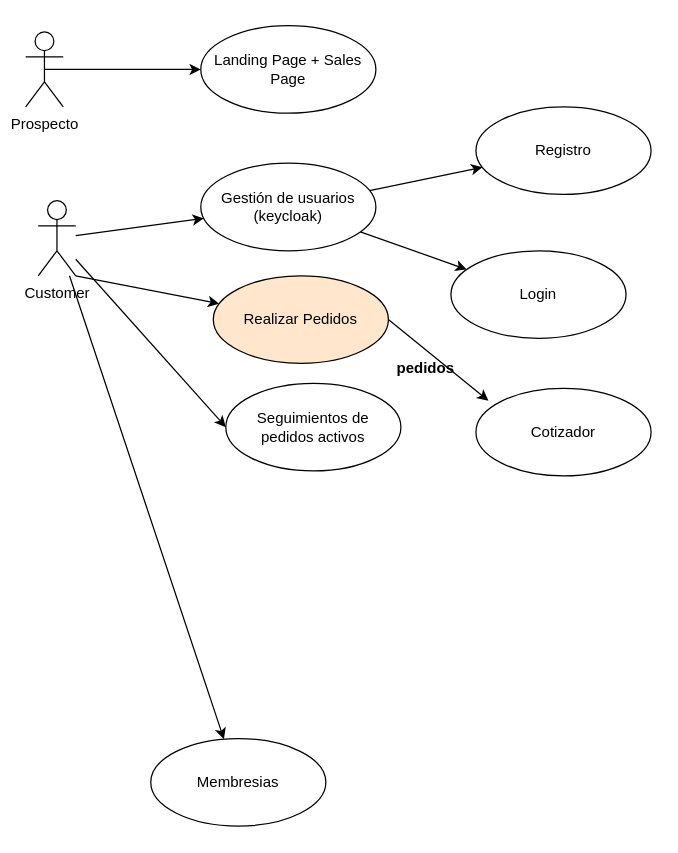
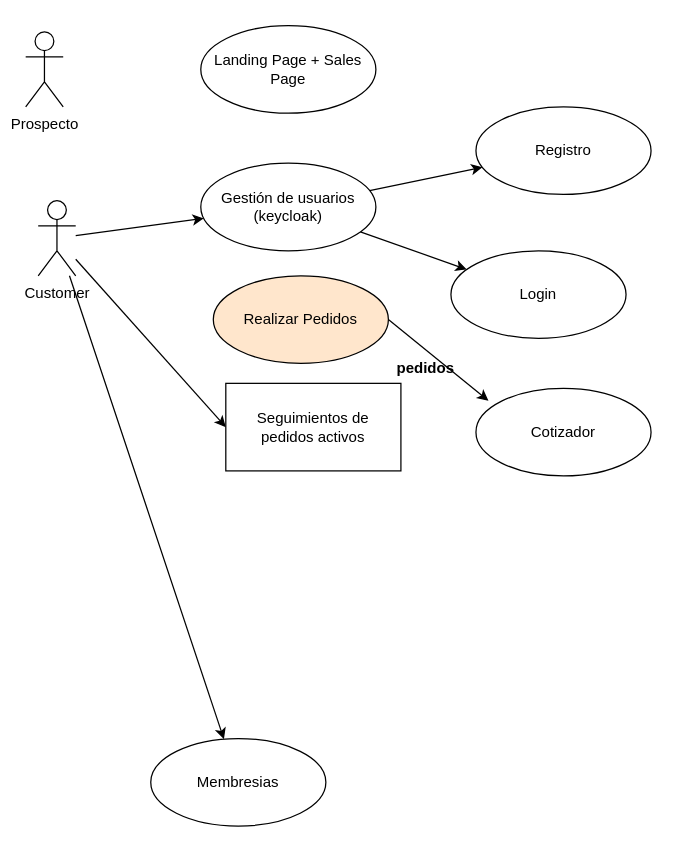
  <mxCell id="0" />
  <mxCell id="1" parent="0" />
  <mxCell id="2" style="edgeStyle=none;html=1;" parent="1" source="4" target="14" edge="1"><mxGeometry relative="1" as="geometry" /></mxCell>
  <mxCell id="3" style="edgeStyle=none;html=1;" parent="1" source="4" target="13" edge="1"><mxGeometry relative="1" as="geometry" /></mxCell>
  <mxCell id="4" value="Gestión de usuarios&lt;br&gt;(keycloak)" style="ellipse;whiteSpace=wrap;html=1;" parent="1" vertex="1"><mxGeometry x="160" y="130" width="140" height="70" as="geometry" /></mxCell>
- <mxCell id="5" style="edgeStyle=none;html=1;exitX=0.5;exitY=0.5;exitDx=0;exitDy=0;exitPerimeter=0;" parent="1" source="6" target="7" edge="1"><mxGeometry relative="1" as="geometry" /></mxCell>
  <mxCell id="6" value="Prospecto" style="shape=umlActor;verticalLabelPosition=bottom;verticalAlign=top;html=1;" parent="1" vertex="1"><mxGeometry x="20" y="25" width="30" height="60" as="geometry" /></mxCell>
  <mxCell id="7" value="Landing Page + Sales Page" style="ellipse;whiteSpace=wrap;html=1;" parent="1" vertex="1"><mxGeometry x="160" y="20" width="140" height="70" as="geometry" /></mxCell>
  <mxCell id="8" style="edgeStyle=none;html=1;" parent="1" source="12" target="4" edge="1"><mxGeometry relative="1" as="geometry" /></mxCell>
- <mxCell id="9" style="edgeStyle=none;sketch=0;html=1;exitX=1;exitY=1;exitDx=0;exitDy=0;exitPerimeter=0;shadow=0;" parent="1" source="12" target="16" edge="1"><mxGeometry relative="1" as="geometry" /></mxCell>
  <mxCell id="10" style="edgeStyle=none;sketch=0;html=1;entryX=0;entryY=0.5;entryDx=0;entryDy=0;shadow=0;" parent="1" source="12" target="19" edge="1"><mxGeometry relative="1" as="geometry" /></mxCell>
  <mxCell id="11" style="edgeStyle=none;sketch=0;html=1;shadow=0;" parent="1" source="12" target="20" edge="1"><mxGeometry relative="1" as="geometry" /></mxCell>
  <mxCell id="12" value="Customer" style="shape=umlActor;verticalLabelPosition=bottom;verticalAlign=top;html=1;" parent="1" vertex="1"><mxGeometry x="30" y="160" width="30" height="60" as="geometry" /></mxCell>
  <mxCell id="13" value="Login" style="ellipse;whiteSpace=wrap;html=1;" parent="1" vertex="1"><mxGeometry x="360" y="200" width="140" height="70" as="geometry" /></mxCell>
  <mxCell id="14" value="Registro" style="ellipse;whiteSpace=wrap;html=1;" parent="1" vertex="1"><mxGeometry x="380" y="85" width="140" height="70" as="geometry" /></mxCell>
  <mxCell id="15" style="edgeStyle=none;html=1;exitX=1;exitY=0.5;exitDx=0;exitDy=0;backgroundOutline=0;shadow=0;sketch=0;" parent="1" source="16" edge="1"><mxGeometry relative="1" as="geometry"><mxPoint x="390" y="320" as="targetPoint" /></mxGeometry></mxCell>
  <mxCell id="16" value="Realizar Pedidos" style="ellipse;whiteSpace=wrap;html=1;fillColor=#ffe6cc;" parent="1" vertex="1"><mxGeometry x="170" y="220" width="140" height="70" as="geometry" /></mxCell>
  <mxCell id="17" value="Cotizador" style="ellipse;whiteSpace=wrap;html=1;" parent="1" vertex="1"><mxGeometry x="380" y="310" width="140" height="70" as="geometry" /></mxCell>
  <mxCell id="18" value="pedidos" style="text;align=center;fontStyle=1;verticalAlign=middle;spacingLeft=3;spacingRight=3;strokeColor=none;rotatable=0;points=[[0,0.5],[1,0.5]];portConstraint=eastwest;" parent="1" vertex="1"><mxGeometry x="300" y="280" width="80" height="26" as="geometry" /></mxCell>
- <mxCell id="19" value="Seguimientos de &lt;br&gt;pedidos activos" style="ellipse;whiteSpace=wrap;html=1;" parent="1" vertex="1"><mxGeometry x="180" y="306" width="140" height="70" as="geometry" /></mxCell>
+ <mxCell id="19" value="Seguimientos de &lt;br&gt;pedidos activos" style="whiteSpace=wrap;html=1;rounded=0;" parent="1" vertex="1"><mxGeometry x="180" y="306" width="140" height="70" as="geometry" /></mxCell>
  <mxCell id="20" value="Membresias" style="ellipse;whiteSpace=wrap;html=1;" parent="1" vertex="1"><mxGeometry x="120" y="590" width="140" height="70" as="geometry" /></mxCell>
